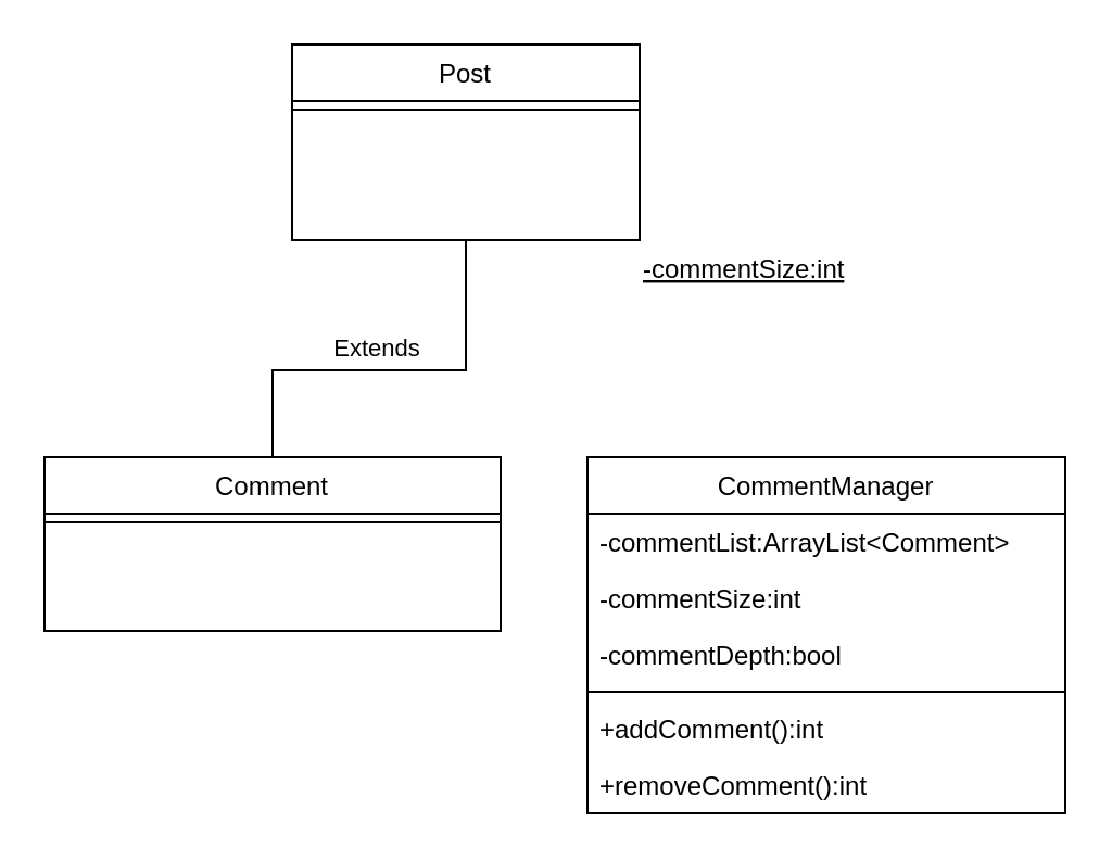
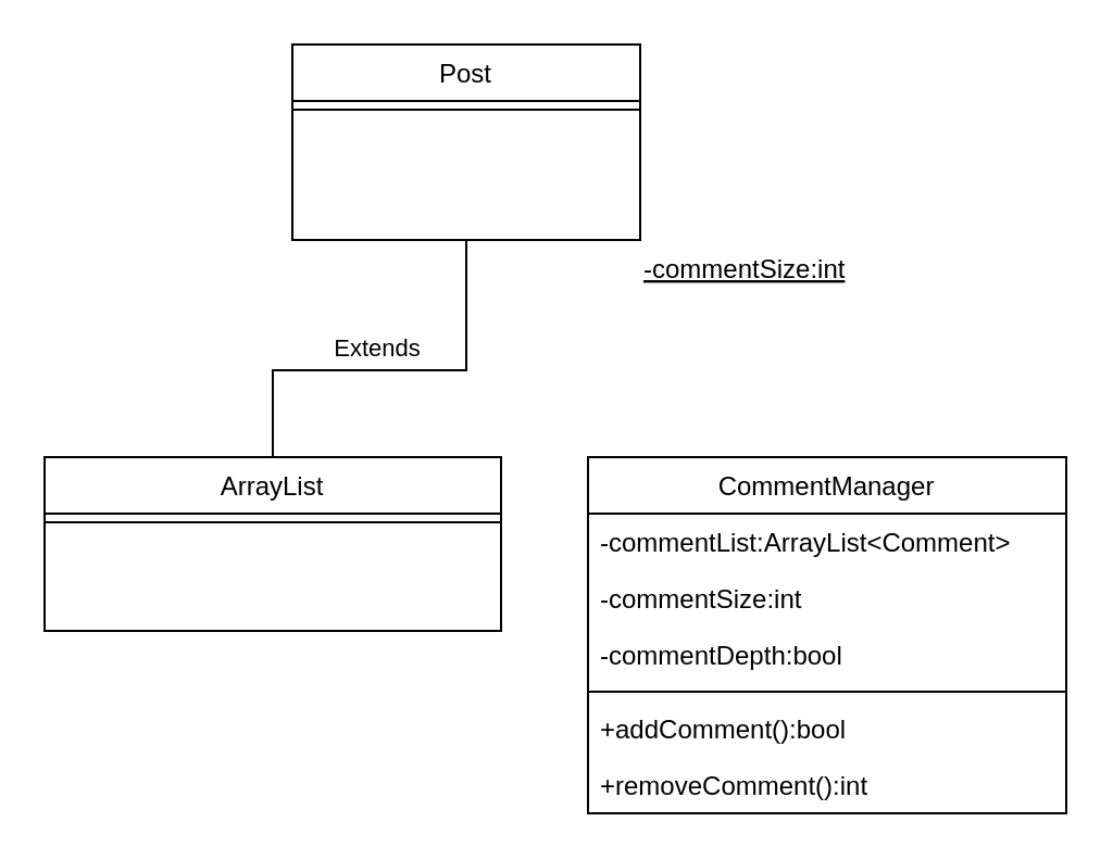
  <mxCell id="0" />
  <mxCell id="1" parent="0" />
- <mxCell id="2" value="Comment" style="swimlane;fontStyle=0;align=center;verticalAlign=top;childLayout=stackLayout;horizontal=1;startSize=26;horizontalStack=0;resizeParent=1;resizeLast=0;collapsible=1;marginBottom=0;rounded=0;shadow=0;strokeWidth=1;" parent="1" vertex="1"><mxGeometry x="20" y="210" width="210" height="80" as="geometry"><mxRectangle x="130" y="380" width="160" height="26" as="alternateBounds" /></mxGeometry></mxCell>
+ <mxCell id="2" value="ArrayList" style="swimlane;fontStyle=0;align=center;verticalAlign=top;childLayout=stackLayout;horizontal=1;startSize=26;horizontalStack=0;resizeParent=1;resizeLast=0;collapsible=1;marginBottom=0;rounded=0;shadow=0;strokeWidth=1;" parent="1" vertex="1"><mxGeometry x="20" y="210" width="210" height="80" as="geometry"><mxRectangle x="130" y="380" width="160" height="26" as="alternateBounds" /></mxGeometry></mxCell>
  <mxCell id="3" value="" style="line;html=1;strokeWidth=1;align=left;verticalAlign=middle;spacingTop=-1;spacingLeft=3;spacingRight=3;rotatable=0;labelPosition=right;points=[];portConstraint=eastwest;" parent="2" vertex="1"><mxGeometry y="26" width="210" height="8" as="geometry" /></mxCell>
  <mxCell id="4" value="CommentManager" style="swimlane;fontStyle=0;align=center;verticalAlign=top;childLayout=stackLayout;horizontal=1;startSize=26;horizontalStack=0;resizeParent=1;resizeLast=0;collapsible=1;marginBottom=0;rounded=0;shadow=0;strokeWidth=1;" parent="1" vertex="1"><mxGeometry x="270" y="210" width="220" height="164" as="geometry"><mxRectangle x="130" y="380" width="160" height="26" as="alternateBounds" /></mxGeometry></mxCell>
  <mxCell id="5" value="-commentList:ArrayList&lt;Comment&gt;" style="text;align=left;verticalAlign=top;spacingLeft=4;spacingRight=4;overflow=hidden;rotatable=0;points=[[0,0.5],[1,0.5]];portConstraint=eastwest;" vertex="1" parent="4"><mxGeometry y="26" width="220" height="26" as="geometry" /></mxCell>
  <mxCell id="6" value="-commentSize:int" style="text;align=left;verticalAlign=top;spacingLeft=4;spacingRight=4;overflow=hidden;rotatable=0;points=[[0,0.5],[1,0.5]];portConstraint=eastwest;" vertex="1" parent="4"><mxGeometry y="52" width="220" height="26" as="geometry" /></mxCell>
  <mxCell id="7" value="-commentDepth:bool" style="text;align=left;verticalAlign=top;spacingLeft=4;spacingRight=4;overflow=hidden;rotatable=0;points=[[0,0.5],[1,0.5]];portConstraint=eastwest;" vertex="1" parent="4"><mxGeometry y="78" width="220" height="26" as="geometry" /></mxCell>
  <mxCell id="8" value="" style="line;html=1;strokeWidth=1;align=left;verticalAlign=middle;spacingTop=-1;spacingLeft=3;spacingRight=3;rotatable=0;labelPosition=right;points=[];portConstraint=eastwest;" parent="4" vertex="1"><mxGeometry y="104" width="220" height="8" as="geometry" /></mxCell>
- <mxCell id="9" value="+addComment():int" style="text;align=left;verticalAlign=top;spacingLeft=4;spacingRight=4;overflow=hidden;rotatable=0;points=[[0,0.5],[1,0.5]];portConstraint=eastwest;" parent="4" vertex="1"><mxGeometry y="112" width="220" height="26" as="geometry" /></mxCell>
+ <mxCell id="9" value="+addComment():bool" style="text;align=left;verticalAlign=top;spacingLeft=4;spacingRight=4;overflow=hidden;rotatable=0;points=[[0,0.5],[1,0.5]];portConstraint=eastwest;" parent="4" vertex="1"><mxGeometry y="112" width="220" height="26" as="geometry" /></mxCell>
  <mxCell id="10" value="+removeComment():int" style="text;align=left;verticalAlign=top;spacingLeft=4;spacingRight=4;overflow=hidden;rotatable=0;points=[[0,0.5],[1,0.5]];portConstraint=eastwest;" parent="4" vertex="1"><mxGeometry y="138" width="220" height="26" as="geometry" /></mxCell>
  <mxCell id="11" value="Post&#10;" style="swimlane;fontStyle=0;align=center;verticalAlign=top;childLayout=stackLayout;horizontal=1;startSize=26;horizontalStack=0;resizeParent=1;resizeLast=0;collapsible=1;marginBottom=0;rounded=0;shadow=0;strokeWidth=1;" parent="1" vertex="1"><mxGeometry x="134" y="20" width="160" height="90" as="geometry"><mxRectangle x="130" y="380" width="160" height="26" as="alternateBounds" /></mxGeometry></mxCell>
  <mxCell id="12" value="" style="line;html=1;strokeWidth=1;align=left;verticalAlign=middle;spacingTop=-1;spacingLeft=3;spacingRight=3;rotatable=0;labelPosition=right;points=[];portConstraint=eastwest;" parent="11" vertex="1"><mxGeometry y="26" width="160" height="8" as="geometry" /></mxCell>
  <mxCell id="13" value="Extends" style="endArrow=none;endSize=16;endFill=0;html=1;rounded=0;exitX=0.5;exitY=0;exitDx=0;exitDy=0;entryX=0.5;entryY=1;entryDx=0;entryDy=0;" parent="1" source="2" target="11" edge="1"><mxGeometry x="-0.065" y="10" width="160" relative="1" as="geometry"><mxPoint x="130" y="240" as="sourcePoint" /><mxPoint x="290" y="240" as="targetPoint" /><Array as="points"><mxPoint x="125" y="170" /><mxPoint x="214" y="170" /></Array><mxPoint as="offset" /></mxGeometry></mxCell>
  <mxCell id="14" value="-commentSize:int" style="text;align=left;verticalAlign=top;spacingLeft=4;spacingRight=4;overflow=hidden;rotatable=0;points=[[0,0.5],[1,0.5]];portConstraint=eastwest;fontStyle=4" vertex="1" parent="1"><mxGeometry x="290" y="110" width="160" height="26" as="geometry" /></mxCell>
